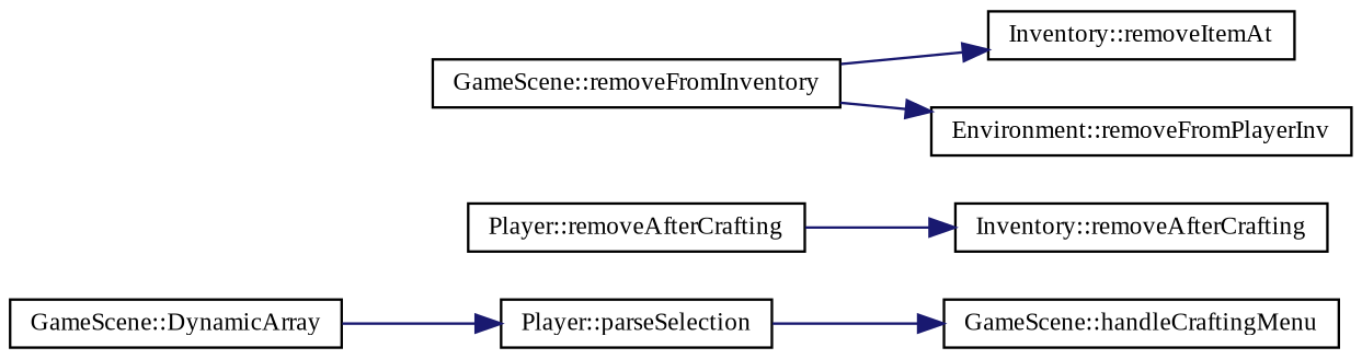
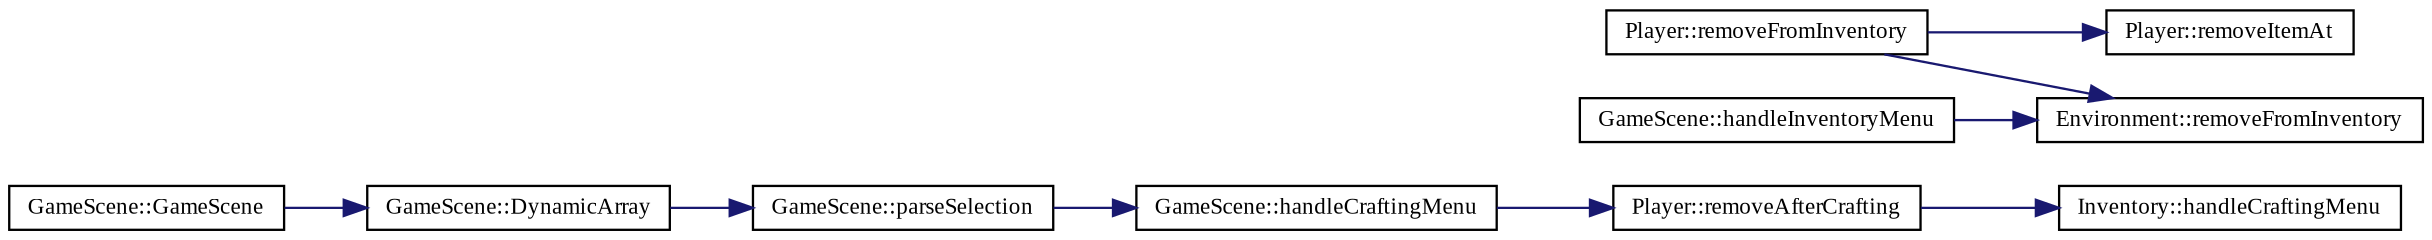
  digraph {
    fontname="Liberation Serif"
    rankdir=RL
    node [color=black fillcolor=white fontname="Liberation Serif" fontsize=10 shape=record style=filled]
    edge [color=midnightblue dir=back fontname="Liberation Serif" fontsize=10 labelfontname=Helvetica labelfontsize=10 style=solid]
    n1 [height=0.2 label="GameScene::handleCraftingMenu" width=0.4]
-   n2 [height=0.2 label="Player::parseSelection" width=0.4]
-   n3 [height=0.2 label="Inventory::removeAfterCrafting" width=0.4]
+   n2 [height=0.2 label="GameScene::parseSelection" width=0.4]
+   n3 [height=0.2 label="Inventory::handleCraftingMenu" width=0.4]
    n4 [height=0.2 label="Player::removeAfterCrafting" width=0.4]
-   n5 [height=0.2 label="Inventory::removeItemAt" width=0.4]
-   n6 [height=0.2 label="GameScene::removeFromInventory" width=0.4]
+   n5 [height=0.2 label="Player::removeItemAt" width=0.4]
+   n6 [height=0.2 label="Player::removeFromInventory" width=0.4]
    n7 [height=0.2 label="GameScene::DynamicArray" width=0.4]
-   n9 [height=0.2 label="Environment::removeFromPlayerInv" width=0.4]
+   n8 [height=0.2 label="GameScene::GameScene" width=0.4]
+   n9 [height=0.2 label="Environment::removeFromInventory" width=0.4]
+   n10 [height=0.2 label="GameScene::handleInventoryMenu" width=0.4]
    n1 -> n2
    n2 -> n7
    n3 -> n4
+   n4 -> n1
    n5 -> n6
+   n7 -> n8
    n9 -> n6
+   n9 -> n10
  }
